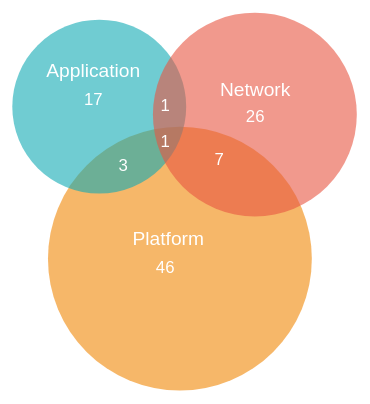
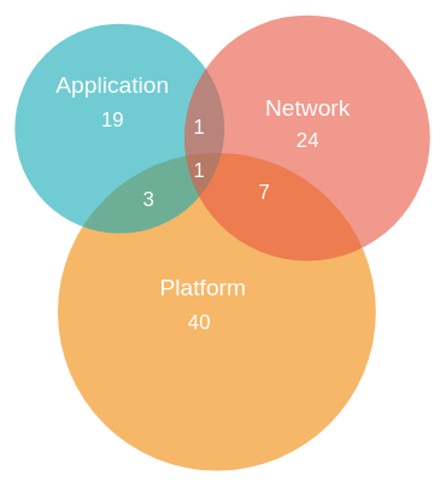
  <mxCell id="0" />
  <mxCell id="1" parent="0" />
  <mxCell id="2" value="" style="ellipse;fillColor=#F08705;opacity=60;strokeColor=none;html=1;fontColor=#FFFFFF;aspect=fixed;" parent="1" vertex="1"><mxGeometry x="79.5" y="210.5" width="440" height="440" as="geometry" /></mxCell>
  <mxCell id="3" value="" style="ellipse;fillColor=#12AAB5;opacity=60;strokeColor=none;html=1;fontColor=#FFFFFF;aspect=fixed;" parent="1" vertex="1"><mxGeometry x="20" y="32" width="290" height="290" as="geometry" /></mxCell>
  <mxCell id="4" value="" style="ellipse;fillColor=#e85642;opacity=60;strokeColor=none;html=1;fontColor=#FFFFFF;aspect=fixed;" parent="1" vertex="1"><mxGeometry x="254.5" y="20.25" width="340" height="340" as="geometry" /></mxCell>
  <mxCell id="5" value="&lt;font style=&quot;font-size: 32px&quot;&gt;Application&lt;/font&gt;" style="text;fontSize=24;align=center;verticalAlign=middle;html=1;fontColor=#FFFFFF;" parent="1" vertex="1"><mxGeometry x="60" y="82" width="190" height="70" as="geometry" /></mxCell>
  <mxCell id="6" value="&lt;font style=&quot;font-size: 32px&quot;&gt;Platform&lt;/font&gt;" style="text;fontSize=24;align=center;verticalAlign=middle;html=1;fontColor=#FFFFFF;" parent="1" vertex="1"><mxGeometry x="184.5" y="362" width="190" height="70" as="geometry" /></mxCell>
  <mxCell id="7" value="&lt;font style=&quot;font-size: 28px&quot;&gt;7&lt;/font&gt;" style="text;align=center;html=1;fontColor=#FFFFFF;fontSize=16;" parent="1" vertex="1"><mxGeometry x="344.5" y="242" width="40" height="40" as="geometry" /></mxCell>
- <mxCell id="8" value="&lt;font style=&quot;font-size: 28px&quot;&gt;26&lt;/font&gt;" style="text;align=center;html=1;fontColor=#FFFFFF;fontSize=16;" parent="1" vertex="1"><mxGeometry x="404.5" y="170.25" width="40" height="40" as="geometry" /></mxCell>
+ <mxCell id="8" value="&lt;font style=&quot;font-size: 28px&quot;&gt;24&lt;/font&gt;" style="text;align=center;html=1;fontColor=#FFFFFF;fontSize=16;" parent="1" vertex="1"><mxGeometry x="404.5" y="170.25" width="40" height="40" as="geometry" /></mxCell>
  <mxCell id="9" value="&lt;font style=&quot;font-size: 32px&quot;&gt;Network&lt;/font&gt;" style="text;fontSize=24;align=center;verticalAlign=middle;html=1;fontColor=#FFFFFF;" parent="1" vertex="1"><mxGeometry x="329.5" y="113.75" width="190" height="70" as="geometry" /></mxCell>
- <mxCell id="10" value="&lt;font style=&quot;font-size: 28px&quot;&gt;17&lt;/font&gt;" style="text;align=center;html=1;fontColor=#FFFFFF;fontSize=16;" parent="1" vertex="1"><mxGeometry x="135" y="142" width="40" height="40" as="geometry" /></mxCell>
- <mxCell id="11" value="&lt;font style=&quot;font-size: 28px&quot;&gt;46&lt;/font&gt;" style="text;align=center;html=1;fontColor=#FFFFFF;fontSize=16;" parent="1" vertex="1"><mxGeometry x="254.5" y="422" width="40" height="40" as="geometry" /></mxCell>
+ <mxCell id="10" value="&lt;font style=&quot;font-size: 28px&quot;&gt;19&lt;/font&gt;" style="text;align=center;html=1;fontColor=#FFFFFF;fontSize=16;" parent="1" vertex="1"><mxGeometry x="135" y="142" width="40" height="40" as="geometry" /></mxCell>
+ <mxCell id="11" value="&lt;font style=&quot;font-size: 28px&quot;&gt;40&lt;/font&gt;" style="text;align=center;html=1;fontColor=#FFFFFF;fontSize=16;" parent="1" vertex="1"><mxGeometry x="254.5" y="422" width="40" height="40" as="geometry" /></mxCell>
  <mxCell id="12" value="&lt;font style=&quot;font-size: 28px&quot;&gt;3&lt;/font&gt;" style="text;align=center;html=1;fontColor=#FFFFFF;fontSize=16;" parent="1" vertex="1"><mxGeometry x="184.5" y="252" width="40" height="40" as="geometry" /></mxCell>
  <mxCell id="13" value="&lt;font style=&quot;font-size: 28px&quot;&gt;1&lt;/font&gt;" style="text;align=center;html=1;fontColor=#FFFFFF;fontSize=16;" parent="1" vertex="1"><mxGeometry x="254.5" y="212" width="40" height="40" as="geometry" /></mxCell>
  <mxCell id="14" value="&lt;font style=&quot;font-size: 28px&quot;&gt;1&lt;/font&gt;" style="text;align=center;html=1;fontColor=#FFFFFF;fontSize=16;" parent="1" vertex="1"><mxGeometry x="254.5" y="152" width="40" height="40" as="geometry" /></mxCell>
